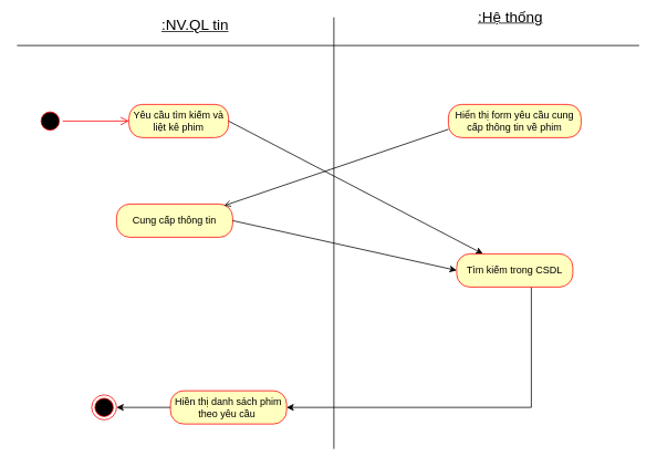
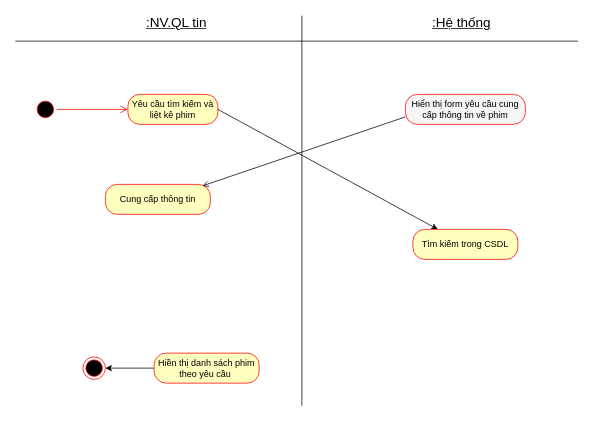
  <mxCell id="0" />
  <mxCell id="1" parent="0" />
  <mxCell id="2" value="" style="line;strokeWidth=1;fillColor=none;align=left;verticalAlign=middle;spacingTop=-1;spacingLeft=3;spacingRight=3;rotatable=0;labelPosition=right;points=[];portConstraint=eastwest;" vertex="1" parent="1"><mxGeometry x="20" y="50" width="750" height="8" as="geometry" /></mxCell>
  <mxCell id="3" value="" style="endArrow=none;html=1;strokeColor=#000000;fillColor=#171717;" edge="1" parent="1"><mxGeometry width="50" height="50" relative="1" as="geometry"><mxPoint x="402" y="540" as="sourcePoint" /><mxPoint x="402" y="20" as="targetPoint" /></mxGeometry></mxCell>
  <mxCell id="4" value="&lt;span style=&quot;font-size: 18px&quot;&gt;&lt;u&gt;:NV.QL tin&lt;/u&gt;&lt;/span&gt;" style="text;html=1;strokeColor=none;fillColor=none;align=center;verticalAlign=middle;whiteSpace=wrap;rounded=0;" vertex="1" parent="1"><mxGeometry x="180" y="20" width="110" height="20" as="geometry" /></mxCell>
- <mxCell id="5" value="&lt;u&gt;&lt;font style=&quot;font-size: 18px&quot;&gt;:Hệ thống&lt;/font&gt;&lt;/u&gt;" style="text;html=1;strokeColor=none;fillColor=none;align=center;verticalAlign=middle;whiteSpace=wrap;rounded=0;" vertex="1" parent="1"><mxGeometry x="570" y="10" width="90" height="20" as="geometry" /></mxCell>
+ <mxCell id="5" value="&lt;u&gt;&lt;font style=&quot;font-size: 18px&quot;&gt;:Hệ thống&lt;/font&gt;&lt;/u&gt;" style="text;html=1;strokeColor=none;fillColor=none;align=center;verticalAlign=middle;whiteSpace=wrap;rounded=0;" vertex="1" parent="1"><mxGeometry x="570" y="20" width="90" height="20" as="geometry" /></mxCell>
  <mxCell id="6" value="" style="ellipse;html=1;shape=startState;fillColor=#000000;strokeColor=#ff0000;" vertex="1" parent="1"><mxGeometry x="45" y="130" width="30" height="30" as="geometry" /></mxCell>
  <mxCell id="7" value="" style="edgeStyle=orthogonalEdgeStyle;html=1;verticalAlign=bottom;endArrow=open;endSize=8;strokeColor=#ff0000;" edge="1" source="6" parent="1" target="8"><mxGeometry relative="1" as="geometry"><mxPoint x="150" y="180" as="targetPoint" /></mxGeometry></mxCell>
- <mxCell id="8" value="Yêu cầu tìm kiếm và liệt kê phim" style="rounded=1;whiteSpace=wrap;html=1;arcSize=40;fontColor=#000000;fillColor=#ffffc0;strokeColor=#ff0000;" vertex="1" parent="1"><mxGeometry x="155" y="125" width="120" height="40" as="geometry" /></mxCell>
- <mxCell id="9" value="Hiển thị form yêu cầu cung cấp thông tin về phim" style="rounded=1;whiteSpace=wrap;html=1;arcSize=40;fontColor=#000000;fillColor=#ffffc0;strokeColor=#ff0000;" vertex="1" parent="1"><mxGeometry x="540" y="125" width="160" height="40" as="geometry" /></mxCell>
+ <mxCell id="8" value="Yêu cầu tìm kiếm và liệt kê phim" style="rounded=1;whiteSpace=wrap;html=1;arcSize=40;fontColor=#000000;fillColor=#ffffc0;strokeColor=#ff0000;" vertex="1" parent="1"><mxGeometry x="170" y="125" width="120" height="40" as="geometry" /></mxCell>
+ <mxCell id="9" value="Hiển thị form yêu cầu cung cấp thông tin về phim" style="rounded=1;whiteSpace=wrap;html=1;arcSize=40;fontColor=#000000;fillColor=#f5f5f5;strokeColor=#ff0000;" vertex="1" parent="1"><mxGeometry x="540" y="125" width="160" height="40" as="geometry" /></mxCell>
  <mxCell id="10" value="Cung cấp thông tin" style="rounded=1;whiteSpace=wrap;html=1;arcSize=40;fontColor=#000000;fillColor=#ffffc0;strokeColor=#ff0000;" vertex="1" parent="1"><mxGeometry x="140" y="245" width="140" height="40" as="geometry" /></mxCell>
  <mxCell id="11" value="" style="endArrow=classic;html=1;exitX=1;exitY=0.5;exitDx=0;exitDy=0;" edge="1" parent="1" source="8" target="14"><mxGeometry width="50" height="50" relative="1" as="geometry"><mxPoint x="20" y="470" as="sourcePoint" /><mxPoint x="70" y="420" as="targetPoint" /></mxGeometry></mxCell>
  <mxCell id="12" value="" style="endArrow=open;html=1;entryX=0.925;entryY=0.05;entryDx=0;entryDy=0;entryPerimeter=0;exitX=0;exitY=0.75;exitDx=0;exitDy=0;" edge="1" parent="1" source="9" target="10"><mxGeometry width="50" height="50" relative="1" as="geometry"><mxPoint x="240" y="240" as="sourcePoint" /><mxPoint x="290" y="190" as="targetPoint" /></mxGeometry></mxCell>
- <mxCell id="13" value="" style="edgeStyle=orthogonalEdgeStyle;rounded=0;orthogonalLoop=1;jettySize=auto;html=1;strokeColor=#000000;fillColor=#171717;" edge="1" parent="1" source="14" target="16"><mxGeometry relative="1" as="geometry"><Array as="points"><mxPoint x="640" y="490" /></Array></mxGeometry></mxCell>
  <mxCell id="14" value="Tìm kiếm trong CSDL" style="rounded=1;whiteSpace=wrap;html=1;arcSize=40;fontColor=#000000;fillColor=#ffffc0;strokeColor=#ff0000;" vertex="1" parent="1"><mxGeometry x="550" y="305" width="140" height="40" as="geometry" /></mxCell>
  <mxCell id="15" value="" style="edgeStyle=orthogonalEdgeStyle;rounded=0;orthogonalLoop=1;jettySize=auto;html=1;strokeColor=#000000;fillColor=#171717;" edge="1" parent="1" source="16" target="17"><mxGeometry relative="1" as="geometry"><mxPoint x="125" y="490" as="targetPoint" /></mxGeometry></mxCell>
  <mxCell id="16" value="Hiền thị danh sách phim theo yêu cầu&amp;nbsp;" style="rounded=1;whiteSpace=wrap;html=1;arcSize=40;fontColor=#000000;fillColor=#ffffc0;strokeColor=#ff0000;" vertex="1" parent="1"><mxGeometry x="205" y="470" width="140" height="40" as="geometry" /></mxCell>
  <mxCell id="17" value="" style="ellipse;html=1;shape=endState;fillColor=#000000;strokeColor=#ff0000;" vertex="1" parent="1"><mxGeometry x="110" y="475" width="30" height="30" as="geometry" /></mxCell>
- <mxCell id="18" value="" style="endArrow=classic;html=1;strokeColor=#000000;fillColor=#171717;entryX=0;entryY=0.5;entryDx=0;entryDy=0;exitX=1;exitY=0.5;exitDx=0;exitDy=0;" edge="1" parent="1" source="10" target="14"><mxGeometry width="50" height="50" relative="1" as="geometry"><mxPoint x="230" y="390" as="sourcePoint" /><mxPoint x="280" y="340" as="targetPoint" /></mxGeometry></mxCell>
